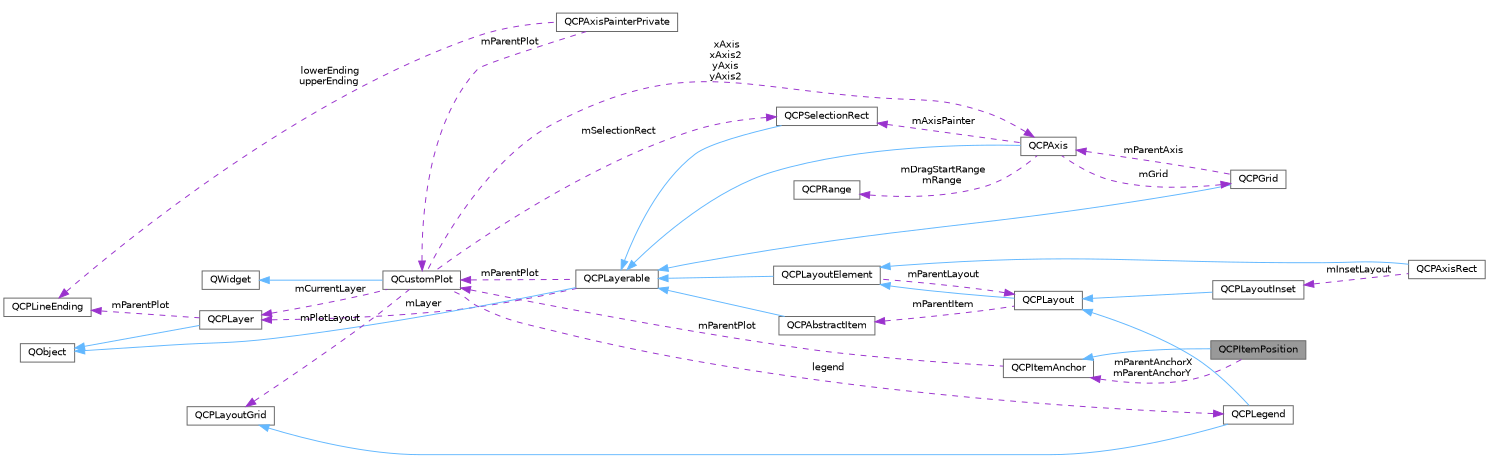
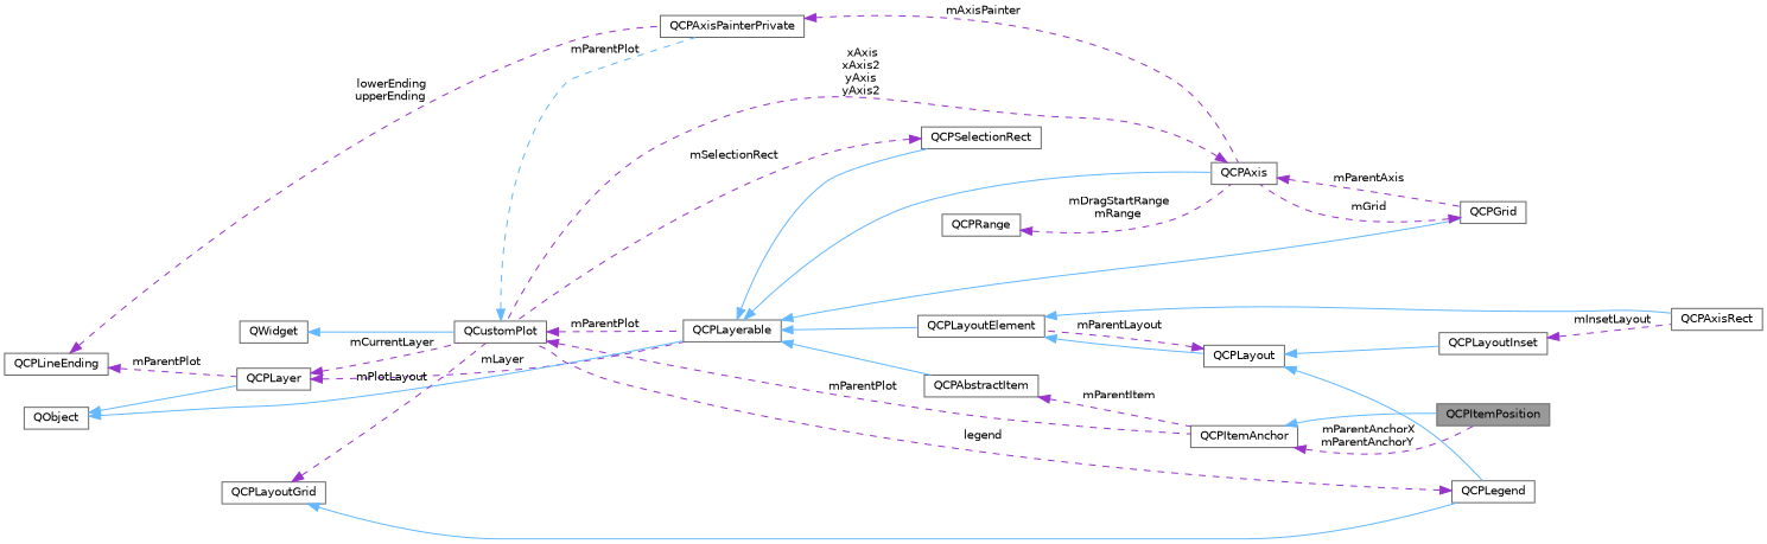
  digraph {
    rankdir=LR
    node [color=gray40 fillcolor=white fontname=Helvetica fontsize=10 shape=box style=filled]
    edge [color=darkorchid3 dir=back fontname=Helvetica fontsize=10 labelfontname=Helvetica labelfontsize=10 style=dashed]
    n1 [fillcolor=grey60 fontcolor=black height=0.2 label=QCPItemPosition width=0.4]
    n2 [height=0.2 label=QCPItemAnchor width=0.4]
    n3 [height=0.2 label=QCustomPlot width=0.4]
    n4 [height=0.2 label=QCPLayerable width=0.4]
    n5 [height=0.2 label=QCPAxisPainterPrivate width=0.4]
    n6 [height=0.2 label=QCPAxis width=0.4]
    n7 [height=0.2 label=QCPGrid width=0.4]
    n8 [height=0.2 label=QCPLayoutElement width=0.4]
    n9 [height=0.2 label=QCPSelectionRect width=0.4]
    n10 [height=0.2 label=QCPAbstractItem width=0.4]
    n11 [height=0.2 label=QCPLayer width=0.4]
    n12 [height=0.2 label=QWidget width=0.4]
    n13 [height=0.2 label=QCPAxisRect width=0.4]
    n14 [height=0.2 label=QCPLayout width=0.4]
    n15 [height=0.2 label=QObject width=0.4]
    n16 [height=0.2 label=QCPLayoutInset width=0.4]
    n17 [height=0.2 label=QCPLegend width=0.4]
    n18 [height=0.2 label=QCPLayoutGrid width=0.4]
    n19 [height=0.2 label=QCPRange width=0.4]
    n20 [height=0.2 label=QCPLineEnding width=0.4]
    n2 -> n1 [color=steelblue1 style=solid]
    n2 -> n1 [label=" mParentAnchorX\nmParentAnchorY"]
    n3 -> n2 [label=" mParentPlot"]
    n3 -> n4 [label=" mParentPlot"]
-   n3 -> n5 [label=" mParentPlot"]
+   n3 -> n5 [color=steelblue1 label=" mParentPlot"]
    n4 -> n6 [color=steelblue1 style=solid]
    n4 -> n7 [color=steelblue1 style=solid]
    n4 -> n8 [color=steelblue1 style=solid]
    n4 -> n9 [color=steelblue1 style=solid]
    n4 -> n10 [color=steelblue1 style=solid]
-   n9 -> n6 [label=" mAxisPainter"]
+   n5 -> n6 [label=" mAxisPainter"]
    n6 -> n3 [label=" xAxis\nxAxis2\nyAxis\nyAxis2"]
    n6 -> n7 [label=" mParentAxis"]
    n7 -> n6 [label=" mGrid"]
    n8 -> n13 [color=steelblue1 style=solid]
    n8 -> n14 [color=steelblue1 style=solid]
    n9 -> n3 [label=" mSelectionRect"]
-   n10 -> n14 [label=" mParentItem"]
+   n10 -> n2 [label=" mParentItem"]
    n11 -> n3 [label=" mCurrentLayer"]
    n11 -> n4 [label=" mLayer"]
    n12 -> n3 [color=steelblue1 style=solid]
    n14 -> n8 [label=" mParentLayout"]
    n14 -> n16 [color=steelblue1 style=solid]
    n14 -> n17 [color=steelblue1 style=solid]
    n15 -> n4 [color=steelblue1 style=solid]
    n15 -> n11 [color=steelblue1 style=solid]
    n16 -> n13 [label=" mInsetLayout"]
    n17 -> n3 [label=" legend"]
    n18 -> n3 [label=" mPlotLayout"]
    n18 -> n17 [color=steelblue1 style=solid]
    n19 -> n6 [label=" mDragStartRange\nmRange"]
    n20 -> n5 [label=" lowerEnding\nupperEnding"]
    n20 -> n11 [label=" mParentPlot"]
  }
